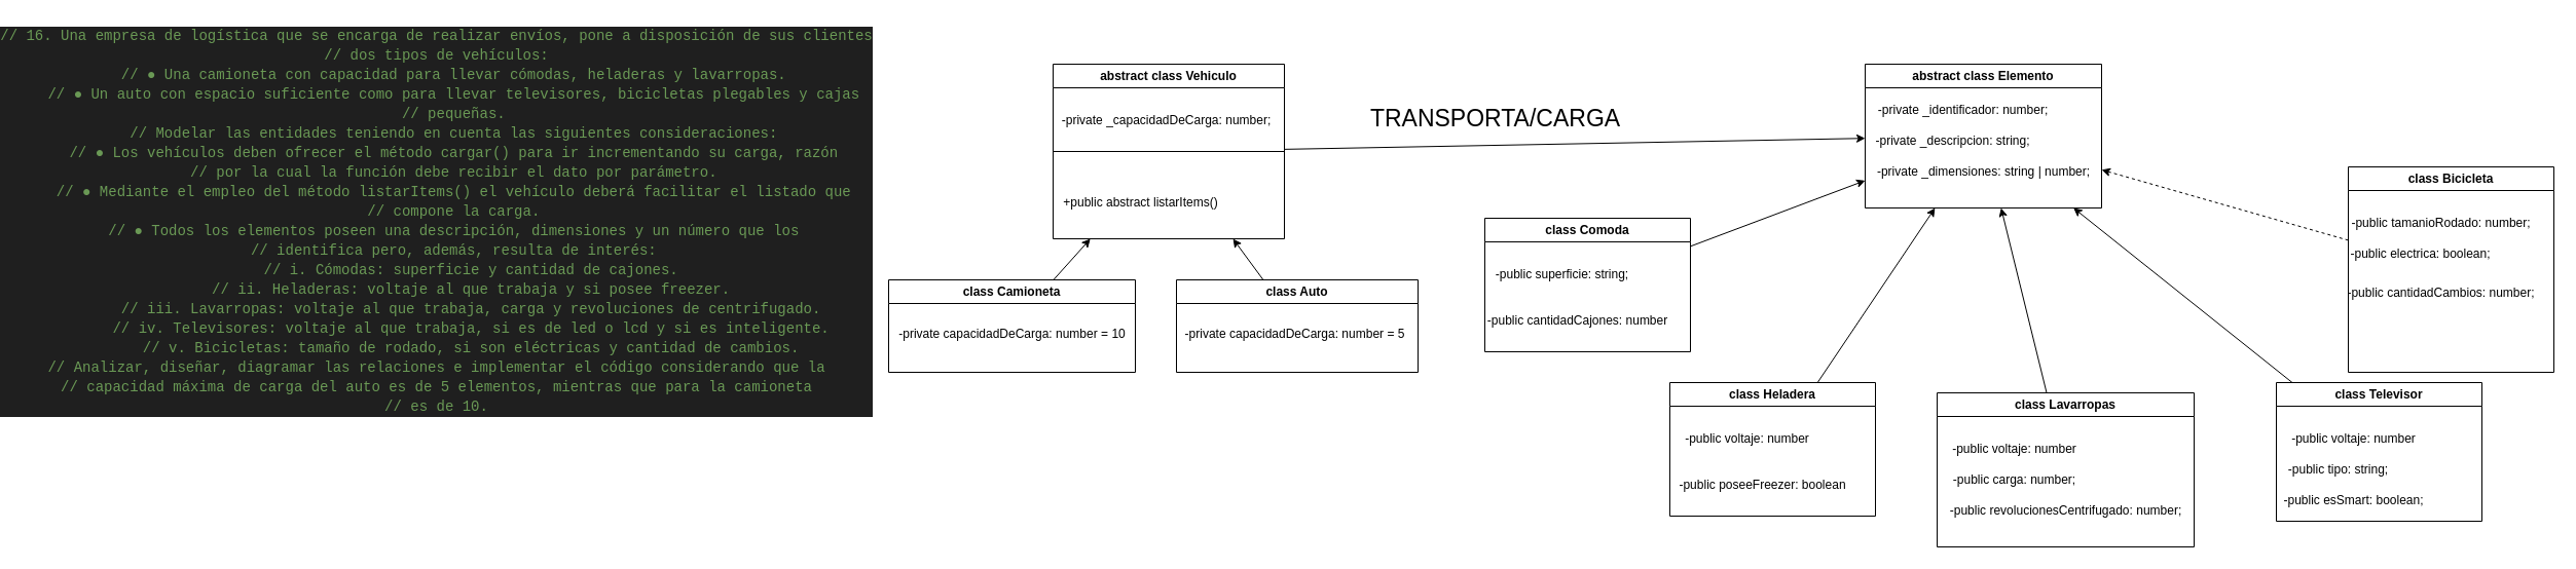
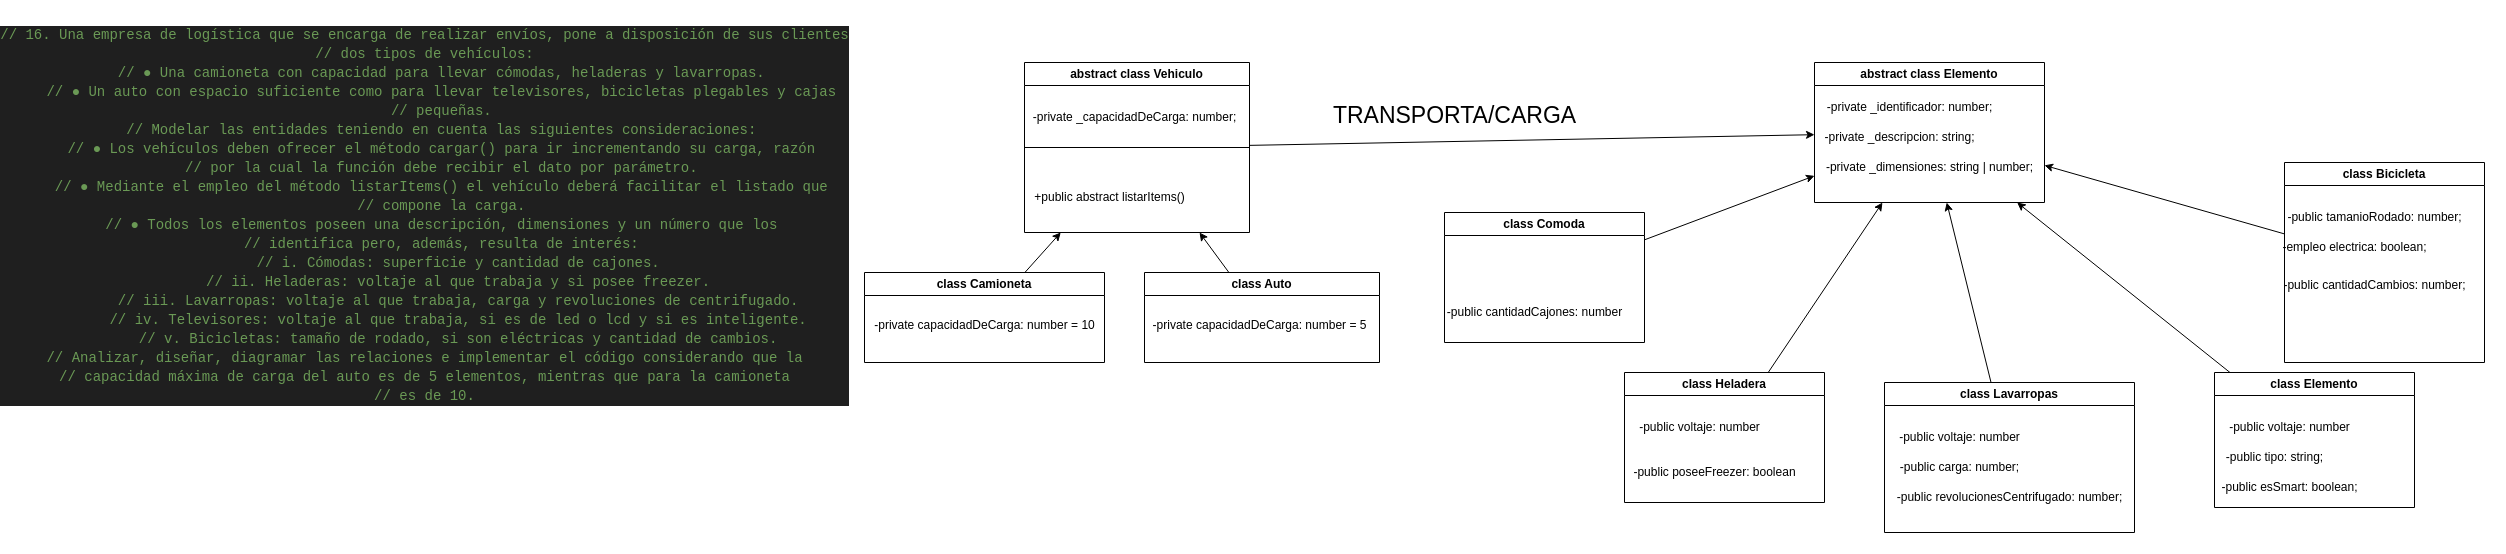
  <mxCell id="0" />
  <mxCell id="1" parent="0" />
  <mxCell id="2" value="&lt;div style=&quot;color: rgb(204, 204, 204); background-color: rgb(31, 31, 31); font-family: Consolas, &amp;quot;Courier New&amp;quot;, monospace; font-size: 14px; line-height: 19px; white-space-collapse: preserve;&quot;&gt;&lt;div&gt;&lt;span style=&quot;color: #6a9955;&quot;&gt;// 16. Una empresa de logística que se encarga de realizar envíos, pone a disposición de sus clientes&lt;/span&gt;&lt;/div&gt;&lt;div&gt;&lt;span style=&quot;color: #6a9955;&quot;&gt;// dos tipos de vehículos:&lt;/span&gt;&lt;/div&gt;&lt;div&gt;&lt;span style=&quot;color: #cccccc;&quot;&gt;&amp;nbsp; &amp;nbsp; &lt;/span&gt;&lt;span style=&quot;color: #6a9955;&quot;&gt;// ● Una camioneta con capacidad para llevar cómodas, heladeras y lavarropas.&lt;/span&gt;&lt;/div&gt;&lt;div&gt;&lt;span style=&quot;color: #cccccc;&quot;&gt;&amp;nbsp; &amp;nbsp; &lt;/span&gt;&lt;span style=&quot;color: #6a9955;&quot;&gt;// ● Un auto con espacio suficiente como para llevar televisores, bicicletas plegables y cajas&lt;/span&gt;&lt;/div&gt;&lt;div&gt;&lt;span style=&quot;color: #cccccc;&quot;&gt;&amp;nbsp; &amp;nbsp; &lt;/span&gt;&lt;span style=&quot;color: #6a9955;&quot;&gt;// pequeñas.&lt;/span&gt;&lt;/div&gt;&lt;div&gt;&lt;span style=&quot;color: #cccccc;&quot;&gt;&amp;nbsp; &amp;nbsp; &lt;/span&gt;&lt;span style=&quot;color: #6a9955;&quot;&gt;// Modelar las entidades teniendo en cuenta las siguientes consideraciones:&lt;/span&gt;&lt;/div&gt;&lt;div&gt;&lt;span style=&quot;color: #cccccc;&quot;&gt;&amp;nbsp; &amp;nbsp; &lt;/span&gt;&lt;span style=&quot;color: #6a9955;&quot;&gt;// ● Los vehículos deben ofrecer el método cargar() para ir incrementando su carga, razón&lt;/span&gt;&lt;/div&gt;&lt;div&gt;&lt;span style=&quot;color: #cccccc;&quot;&gt;&amp;nbsp; &amp;nbsp; &lt;/span&gt;&lt;span style=&quot;color: #6a9955;&quot;&gt;// por la cual la función debe recibir el dato por parámetro.&lt;/span&gt;&lt;/div&gt;&lt;div&gt;&lt;span style=&quot;color: #cccccc;&quot;&gt;&amp;nbsp; &amp;nbsp; &lt;/span&gt;&lt;span style=&quot;color: #6a9955;&quot;&gt;// ● Mediante el empleo del método listarItems() el vehículo deberá facilitar el listado que&lt;/span&gt;&lt;/div&gt;&lt;div&gt;&lt;span style=&quot;color: #cccccc;&quot;&gt;&amp;nbsp; &amp;nbsp; &lt;/span&gt;&lt;span style=&quot;color: #6a9955;&quot;&gt;// compone la carga.&lt;/span&gt;&lt;/div&gt;&lt;div&gt;&lt;span style=&quot;color: #cccccc;&quot;&gt;&amp;nbsp; &amp;nbsp; &lt;/span&gt;&lt;span style=&quot;color: #6a9955;&quot;&gt;// ● Todos los elementos poseen una descripción, dimensiones y un número que los&lt;/span&gt;&lt;/div&gt;&lt;div&gt;&lt;span style=&quot;color: #cccccc;&quot;&gt;&amp;nbsp; &amp;nbsp; &lt;/span&gt;&lt;span style=&quot;color: #6a9955;&quot;&gt;// identifica pero, además, resulta de interés:&lt;/span&gt;&lt;/div&gt;&lt;div&gt;&lt;span style=&quot;color: #cccccc;&quot;&gt;&amp;nbsp; &amp;nbsp; &amp;nbsp; &amp;nbsp; &lt;/span&gt;&lt;span style=&quot;color: #6a9955;&quot;&gt;// i. Cómodas: superficie y cantidad de cajones.&lt;/span&gt;&lt;/div&gt;&lt;div&gt;&lt;span style=&quot;color: #cccccc;&quot;&gt;&amp;nbsp; &amp;nbsp; &amp;nbsp; &amp;nbsp; &lt;/span&gt;&lt;span style=&quot;color: #6a9955;&quot;&gt;// ii. Heladeras: voltaje al que trabaja y si posee freezer.&lt;/span&gt;&lt;/div&gt;&lt;div&gt;&lt;span style=&quot;color: #cccccc;&quot;&gt;&amp;nbsp; &amp;nbsp; &amp;nbsp; &amp;nbsp; &lt;/span&gt;&lt;span style=&quot;color: #6a9955;&quot;&gt;// iii. Lavarropas: voltaje al que trabaja, carga y revoluciones de centrifugado.&lt;/span&gt;&lt;/div&gt;&lt;div&gt;&lt;span style=&quot;color: #cccccc;&quot;&gt;&amp;nbsp; &amp;nbsp; &amp;nbsp; &amp;nbsp; &lt;/span&gt;&lt;span style=&quot;color: #6a9955;&quot;&gt;// iv. Televisores: voltaje al que trabaja, si es de led o lcd y si es inteligente.&lt;/span&gt;&lt;/div&gt;&lt;div&gt;&lt;span style=&quot;color: #cccccc;&quot;&gt;&amp;nbsp; &amp;nbsp; &amp;nbsp; &amp;nbsp; &lt;/span&gt;&lt;span style=&quot;color: #6a9955;&quot;&gt;// v. Bicicletas: tamaño de rodado, si son eléctricas y cantidad de cambios.&lt;/span&gt;&lt;/div&gt;&lt;div&gt;&lt;span style=&quot;color: #6a9955;&quot;&gt;// Analizar, diseñar, diagramar las relaciones e implementar el código considerando que la&lt;/span&gt;&lt;/div&gt;&lt;div&gt;&lt;span style=&quot;color: #6a9955;&quot;&gt;// capacidad máxima de carga del auto es de 5 elementos, mientras que para la camioneta&lt;/span&gt;&lt;/div&gt;&lt;div&gt;&lt;span style=&quot;color: #6a9955;&quot;&gt;// es de 10.&lt;/span&gt;&lt;/div&gt;&lt;/div&gt;" style="text;html=1;align=center;verticalAlign=middle;resizable=0;points=[];autosize=1;strokeColor=none;fillColor=none;" parent="1" vertex="1"><mxGeometry x="20" y="20" width="800" height="390" as="geometry" /></mxCell>
  <mxCell id="3" style="edgeStyle=none;html=1;" parent="1" source="4" target="14" edge="1"><mxGeometry relative="1" as="geometry" /></mxCell>
  <mxCell id="4" value="abstract class Vehiculo" style="swimlane;whiteSpace=wrap;html=1;" parent="1" vertex="1"><mxGeometry x="1020" y="62" width="225" height="170" as="geometry" /></mxCell>
  <mxCell id="5" value="+public abstract listarItems()" style="text;html=1;align=center;verticalAlign=middle;resizable=0;points=[];autosize=1;strokeColor=none;fillColor=none;" parent="4" vertex="1"><mxGeometry y="120" width="170" height="30" as="geometry" /></mxCell>
  <mxCell id="6" value="-private _capacidadDeCarga: number;" style="text;html=1;align=center;verticalAlign=middle;resizable=0;points=[];autosize=1;strokeColor=none;fillColor=none;" parent="4" vertex="1"><mxGeometry x="-5" y="40" width="230" height="30" as="geometry" /></mxCell>
  <mxCell id="7" value="" style="endArrow=none;html=1;exitX=0;exitY=0.5;exitDx=0;exitDy=0;" parent="4" source="4" edge="1"><mxGeometry width="50" height="50" relative="1" as="geometry"><mxPoint x="175" y="130" as="sourcePoint" /><mxPoint x="225" y="85" as="targetPoint" /><Array as="points" /></mxGeometry></mxCell>
  <mxCell id="8" style="edgeStyle=none;html=1;" parent="1" source="9" target="4" edge="1"><mxGeometry relative="1" as="geometry" /></mxCell>
  <mxCell id="9" value="class Camioneta" style="swimlane;whiteSpace=wrap;html=1;" parent="1" vertex="1"><mxGeometry x="860" y="272" width="240" height="90" as="geometry" /></mxCell>
  <mxCell id="10" value="-private capacidadDeCarga: number = 10" style="text;html=1;align=center;verticalAlign=middle;resizable=0;points=[];autosize=1;strokeColor=none;fillColor=none;" parent="9" vertex="1"><mxGeometry y="38" width="240" height="30" as="geometry" /></mxCell>
  <mxCell id="11" style="edgeStyle=none;html=1;" parent="1" source="12" target="4" edge="1"><mxGeometry relative="1" as="geometry" /></mxCell>
  <mxCell id="12" value="class Auto" style="swimlane;whiteSpace=wrap;html=1;" parent="1" vertex="1"><mxGeometry x="1140" y="272" width="235" height="90" as="geometry" /></mxCell>
  <mxCell id="13" value="-private capacidadDeCarga: number = 5" style="text;html=1;align=center;verticalAlign=middle;resizable=0;points=[];autosize=1;strokeColor=none;fillColor=none;" parent="12" vertex="1"><mxGeometry x="-5" y="38" width="240" height="30" as="geometry" /></mxCell>
  <mxCell id="14" value="abstract class Elemento" style="swimlane;whiteSpace=wrap;html=1;" parent="1" vertex="1"><mxGeometry x="1810" y="62" width="230" height="140" as="geometry" /></mxCell>
  <mxCell id="15" value="-private _descripcion: string;" style="text;html=1;align=center;verticalAlign=middle;resizable=0;points=[];autosize=1;strokeColor=none;fillColor=none;" parent="14" vertex="1"><mxGeometry y="60" width="170" height="30" as="geometry" /></mxCell>
  <mxCell id="16" value="-private _identificador: number;" style="text;html=1;align=center;verticalAlign=middle;resizable=0;points=[];autosize=1;strokeColor=none;fillColor=none;" parent="14" vertex="1"><mxGeometry y="30" width="190" height="30" as="geometry" /></mxCell>
  <mxCell id="17" value="-private _dimensiones: string | number;" style="text;html=1;align=center;verticalAlign=middle;resizable=0;points=[];autosize=1;strokeColor=none;fillColor=none;" parent="14" vertex="1"><mxGeometry y="90" width="230" height="30" as="geometry" /></mxCell>
  <mxCell id="18" style="edgeStyle=none;html=1;" parent="1" source="19" target="14" edge="1"><mxGeometry relative="1" as="geometry" /></mxCell>
  <mxCell id="19" value="class Comoda" style="swimlane;whiteSpace=wrap;html=1;" parent="1" vertex="1"><mxGeometry x="1440" y="212" width="200" height="130" as="geometry" /></mxCell>
- <mxCell id="20" value="-public superficie: string;" style="text;html=1;align=center;verticalAlign=middle;resizable=0;points=[];autosize=1;strokeColor=none;fillColor=none;" parent="19" vertex="1"><mxGeometry y="40" width="150" height="30" as="geometry" /></mxCell>
  <mxCell id="21" value="-public cantidadCajones: number" style="text;html=1;align=center;verticalAlign=middle;resizable=0;points=[];autosize=1;strokeColor=none;fillColor=none;" parent="19" vertex="1"><mxGeometry x="-10" y="85" width="200" height="30" as="geometry" /></mxCell>
  <mxCell id="22" style="edgeStyle=none;html=1;" parent="1" source="23" target="14" edge="1"><mxGeometry relative="1" as="geometry" /></mxCell>
  <mxCell id="23" value="class Heladera" style="swimlane;whiteSpace=wrap;html=1;" parent="1" vertex="1"><mxGeometry x="1620" y="372" width="200" height="130" as="geometry" /></mxCell>
  <mxCell id="24" value="-public voltaje: number" style="text;html=1;align=center;verticalAlign=middle;resizable=0;points=[];autosize=1;strokeColor=none;fillColor=none;" parent="23" vertex="1"><mxGeometry x="5" y="40" width="140" height="30" as="geometry" /></mxCell>
  <mxCell id="25" value="-public poseeFreezer: boolean" style="text;html=1;align=center;verticalAlign=middle;resizable=0;points=[];autosize=1;strokeColor=none;fillColor=none;" parent="23" vertex="1"><mxGeometry x="-5" y="85" width="190" height="30" as="geometry" /></mxCell>
  <mxCell id="26" style="edgeStyle=none;html=1;" parent="1" source="27" target="14" edge="1"><mxGeometry relative="1" as="geometry" /></mxCell>
  <mxCell id="27" value="class Lavarropas" style="swimlane;whiteSpace=wrap;html=1;" parent="1" vertex="1"><mxGeometry x="1880" y="382" width="250" height="150" as="geometry" /></mxCell>
  <mxCell id="28" value="-public voltaje: number" style="text;html=1;align=center;verticalAlign=middle;resizable=0;points=[];autosize=1;strokeColor=none;fillColor=none;" parent="27" vertex="1"><mxGeometry x="5" y="40" width="140" height="30" as="geometry" /></mxCell>
  <mxCell id="29" value="-public carga: number;" style="text;html=1;align=center;verticalAlign=middle;resizable=0;points=[];autosize=1;strokeColor=none;fillColor=none;" parent="27" vertex="1"><mxGeometry x="5" y="70" width="140" height="30" as="geometry" /></mxCell>
  <mxCell id="30" value="-public revolucionesCentrifugado: number;" style="text;html=1;align=center;verticalAlign=middle;resizable=0;points=[];autosize=1;strokeColor=none;fillColor=none;" parent="27" vertex="1"><mxGeometry y="100" width="250" height="30" as="geometry" /></mxCell>
  <mxCell id="31" style="edgeStyle=none;html=1;" parent="1" source="32" target="14" edge="1"><mxGeometry relative="1" as="geometry" /></mxCell>
- <mxCell id="32" value="class Televisor" style="swimlane;whiteSpace=wrap;html=1;" parent="1" vertex="1"><mxGeometry x="2210" y="372" width="200" height="135" as="geometry" /></mxCell>
+ <mxCell id="32" value="class Elemento" style="swimlane;whiteSpace=wrap;html=1;" parent="1" vertex="1"><mxGeometry x="2210" y="372" width="200" height="135" as="geometry" /></mxCell>
  <mxCell id="33" value="-public voltaje: number" style="text;html=1;align=center;verticalAlign=middle;resizable=0;points=[];autosize=1;strokeColor=none;fillColor=none;" parent="32" vertex="1"><mxGeometry x="5" y="40" width="140" height="30" as="geometry" /></mxCell>
  <mxCell id="34" value="-public tipo: string;" style="text;html=1;align=center;verticalAlign=middle;resizable=0;points=[];autosize=1;strokeColor=none;fillColor=none;" parent="32" vertex="1"><mxGeometry y="70" width="120" height="30" as="geometry" /></mxCell>
  <mxCell id="35" value="-public esSmart: boolean;" style="text;html=1;align=center;verticalAlign=middle;resizable=0;points=[];autosize=1;strokeColor=none;fillColor=none;" parent="32" vertex="1"><mxGeometry x="-5" y="100" width="160" height="30" as="geometry" /></mxCell>
- <mxCell id="36" style="edgeStyle=none;html=1;dashed=1;" parent="1" source="37" target="14" edge="1"><mxGeometry relative="1" as="geometry" /></mxCell>
+ <mxCell id="36" style="edgeStyle=none;html=1;" parent="1" source="37" target="14" edge="1"><mxGeometry relative="1" as="geometry" /></mxCell>
  <mxCell id="37" value="class Bicicleta" style="swimlane;whiteSpace=wrap;html=1;" parent="1" vertex="1"><mxGeometry x="2280" y="162" width="200" height="200" as="geometry" /></mxCell>
  <mxCell id="38" value="-public tamanioRodado: number;" style="text;html=1;align=center;verticalAlign=middle;resizable=0;points=[];autosize=1;strokeColor=none;fillColor=none;" parent="37" vertex="1"><mxGeometry x="-10" y="40" width="200" height="30" as="geometry" /></mxCell>
- <mxCell id="39" value="-public electrica: boolean;" style="text;html=1;align=center;verticalAlign=middle;resizable=0;points=[];autosize=1;strokeColor=none;fillColor=none;" parent="37" vertex="1"><mxGeometry x="-10" y="70" width="160" height="30" as="geometry" /></mxCell>
+ <mxCell id="39" value="-empleo electrica: boolean;" style="text;html=1;align=center;verticalAlign=middle;resizable=0;points=[];autosize=1;strokeColor=none;fillColor=none;" parent="37" vertex="1"><mxGeometry x="-10" y="70" width="160" height="30" as="geometry" /></mxCell>
  <mxCell id="40" value="-public cantidadCambios: number;" style="text;html=1;align=center;verticalAlign=middle;resizable=0;points=[];autosize=1;strokeColor=none;fillColor=none;" parent="37" vertex="1"><mxGeometry x="-15" y="108" width="210" height="30" as="geometry" /></mxCell>
  <mxCell id="41" value="&lt;font style=&quot;font-size: 23px;&quot;&gt;TRANSPORTA/CARGA&lt;/font&gt;" style="text;html=1;align=center;verticalAlign=middle;resizable=0;points=[];autosize=1;strokeColor=none;fillColor=none;" parent="1" vertex="1"><mxGeometry x="1315" y="95" width="270" height="40" as="geometry" /></mxCell>
